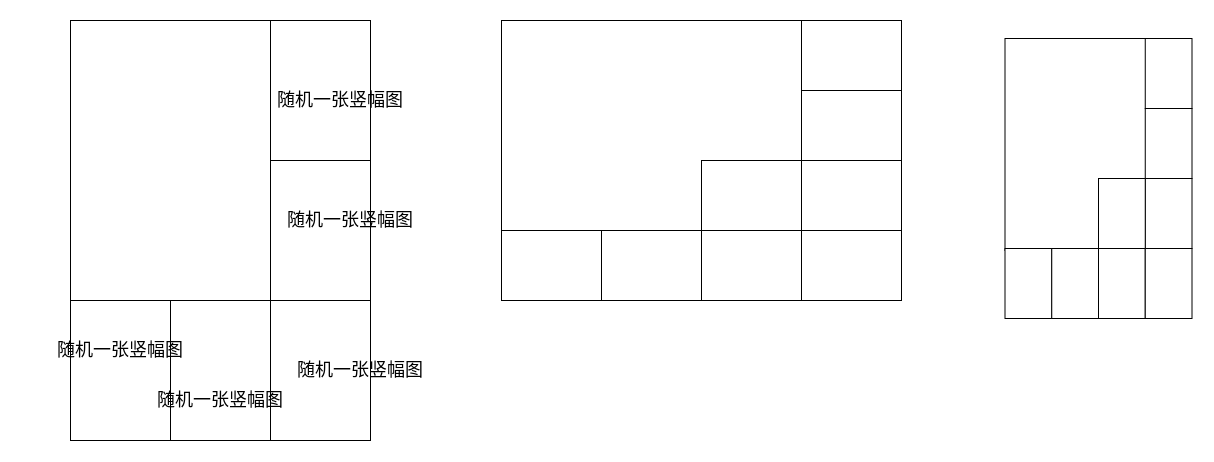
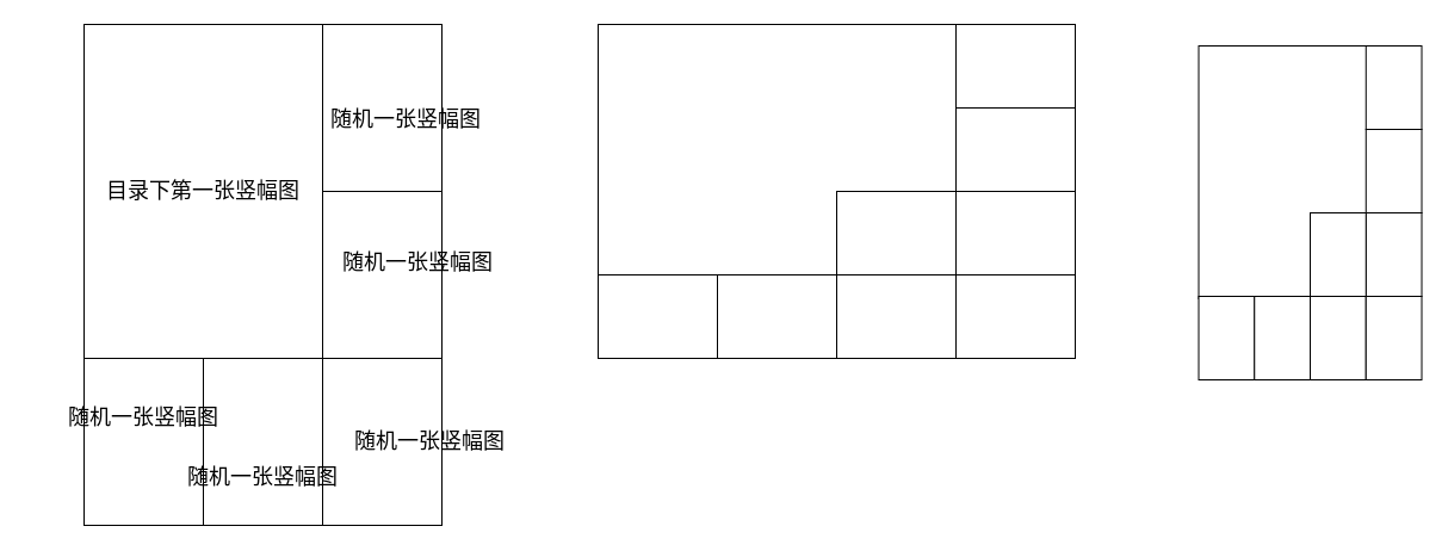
  <mxCell id="0" />
  <mxCell id="1" parent="0" />
  <mxCell id="2" value="" style="rounded=0;whiteSpace=wrap;html=1;" parent="1" vertex="1"><mxGeometry x="70" y="20" width="200" height="280" as="geometry" /></mxCell>
  <mxCell id="3" value="" style="rounded=0;whiteSpace=wrap;html=1;" parent="1" vertex="1"><mxGeometry x="270" y="20" width="100" height="140" as="geometry" /></mxCell>
  <mxCell id="4" value="" style="rounded=0;whiteSpace=wrap;html=1;" parent="1" vertex="1"><mxGeometry x="270" y="160" width="100" height="140" as="geometry" /></mxCell>
  <mxCell id="5" value="" style="rounded=0;whiteSpace=wrap;html=1;" parent="1" vertex="1"><mxGeometry x="270" y="300" width="100" height="140" as="geometry" /></mxCell>
  <mxCell id="6" value="" style="rounded=0;whiteSpace=wrap;html=1;" parent="1" vertex="1"><mxGeometry x="170" y="300" width="100" height="140" as="geometry" /></mxCell>
  <mxCell id="7" value="" style="rounded=0;whiteSpace=wrap;html=1;" parent="1" vertex="1"><mxGeometry x="70" y="300" width="100" height="140" as="geometry" /></mxCell>
+ <mxCell id="8" value="目录下第一张竖幅图" style="text;html=1;strokeColor=none;fillColor=none;align=center;verticalAlign=middle;whiteSpace=wrap;rounded=0;fontSize=18;" parent="1" vertex="1"><mxGeometry x="70" y="140" width="200" height="40" as="geometry" /></mxCell>
  <mxCell id="9" value="随机一张竖幅图" style="text;html=1;strokeColor=none;fillColor=none;align=center;verticalAlign=middle;whiteSpace=wrap;rounded=0;fontSize=18;" parent="1" vertex="1"><mxGeometry x="240" y="80" width="200" height="40" as="geometry" /></mxCell>
  <mxCell id="10" value="随机一张竖幅图" style="text;html=1;strokeColor=none;fillColor=none;align=center;verticalAlign=middle;whiteSpace=wrap;rounded=0;fontSize=18;" parent="1" vertex="1"><mxGeometry x="250" y="200" width="200" height="40" as="geometry" /></mxCell>
  <mxCell id="11" value="随机一张竖幅图" style="text;html=1;strokeColor=none;fillColor=none;align=center;verticalAlign=middle;whiteSpace=wrap;rounded=0;fontSize=18;" parent="1" vertex="1"><mxGeometry x="260" y="350" width="200" height="40" as="geometry" /></mxCell>
  <mxCell id="12" value="随机一张竖幅图" style="text;html=1;strokeColor=none;fillColor=none;align=center;verticalAlign=middle;whiteSpace=wrap;rounded=0;fontSize=18;" parent="1" vertex="1"><mxGeometry x="120" y="380" width="200" height="40" as="geometry" /></mxCell>
  <mxCell id="13" value="随机一张竖幅图" style="text;html=1;strokeColor=none;fillColor=none;align=center;verticalAlign=middle;whiteSpace=wrap;rounded=0;fontSize=18;" parent="1" vertex="1"><mxGeometry x="20" y="330" width="200" height="40" as="geometry" /></mxCell>
  <mxCell id="14" value="" style="rounded=0;whiteSpace=wrap;html=1;" vertex="1" parent="1"><mxGeometry x="501" y="20" width="302" height="212" as="geometry" /></mxCell>
  <mxCell id="15" value="" style="rounded=0;whiteSpace=wrap;html=1;" vertex="1" parent="1"><mxGeometry x="501" y="230" width="100" height="70" as="geometry" /></mxCell>
  <mxCell id="16" value="" style="rounded=0;whiteSpace=wrap;html=1;" vertex="1" parent="1"><mxGeometry x="601" y="230" width="100" height="70" as="geometry" /></mxCell>
  <mxCell id="17" value="" style="rounded=0;whiteSpace=wrap;html=1;" vertex="1" parent="1"><mxGeometry x="801" y="20" width="100" height="70" as="geometry" /></mxCell>
  <mxCell id="18" value="" style="rounded=0;whiteSpace=wrap;html=1;" vertex="1" parent="1"><mxGeometry x="801" y="90" width="100" height="70" as="geometry" /></mxCell>
  <mxCell id="19" value="" style="rounded=0;whiteSpace=wrap;html=1;" vertex="1" parent="1"><mxGeometry x="801" y="160" width="100" height="70" as="geometry" /></mxCell>
  <mxCell id="20" value="" style="rounded=0;whiteSpace=wrap;html=1;" vertex="1" parent="1"><mxGeometry x="701" y="230" width="100" height="70" as="geometry" /></mxCell>
  <mxCell id="21" value="" style="rounded=0;whiteSpace=wrap;html=1;" vertex="1" parent="1"><mxGeometry x="801" y="230" width="100" height="70" as="geometry" /></mxCell>
  <mxCell id="22" value="" style="rounded=0;whiteSpace=wrap;html=1;" vertex="1" parent="1"><mxGeometry x="701" y="160" width="100" height="70" as="geometry" /></mxCell>
  <mxCell id="23" value="" style="group" vertex="1" connectable="0" parent="1"><mxGeometry x="1004.5" y="38" width="187" height="280" as="geometry" /></mxCell>
  <mxCell id="24" value="" style="rounded=0;whiteSpace=wrap;html=1;" vertex="1" parent="23"><mxGeometry width="141.185" height="212" as="geometry" /></mxCell>
  <mxCell id="25" value="" style="rounded=0;whiteSpace=wrap;html=1;" vertex="1" parent="23"><mxGeometry y="210" width="46.75" height="70" as="geometry" /></mxCell>
  <mxCell id="26" value="" style="rounded=0;whiteSpace=wrap;html=1;" vertex="1" parent="23"><mxGeometry x="46.75" y="210" width="46.75" height="70" as="geometry" /></mxCell>
  <mxCell id="27" value="" style="rounded=0;whiteSpace=wrap;html=1;" vertex="1" parent="23"><mxGeometry x="140.25" width="46.75" height="70" as="geometry" /></mxCell>
  <mxCell id="28" value="" style="rounded=0;whiteSpace=wrap;html=1;" vertex="1" parent="23"><mxGeometry x="140.25" y="70" width="46.75" height="70" as="geometry" /></mxCell>
  <mxCell id="29" value="" style="rounded=0;whiteSpace=wrap;html=1;" vertex="1" parent="23"><mxGeometry x="140.25" y="140" width="46.75" height="70" as="geometry" /></mxCell>
  <mxCell id="30" value="" style="rounded=0;whiteSpace=wrap;html=1;" vertex="1" parent="23"><mxGeometry x="93.5" y="210" width="46.75" height="70" as="geometry" /></mxCell>
  <mxCell id="31" value="" style="rounded=0;whiteSpace=wrap;html=1;" vertex="1" parent="23"><mxGeometry x="140.25" y="210" width="46.75" height="70" as="geometry" /></mxCell>
  <mxCell id="32" value="" style="rounded=0;whiteSpace=wrap;html=1;" vertex="1" parent="23"><mxGeometry x="93.5" y="140" width="46.75" height="70" as="geometry" /></mxCell>
